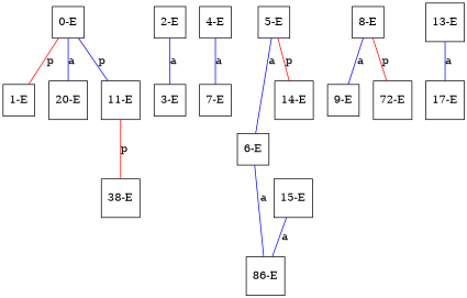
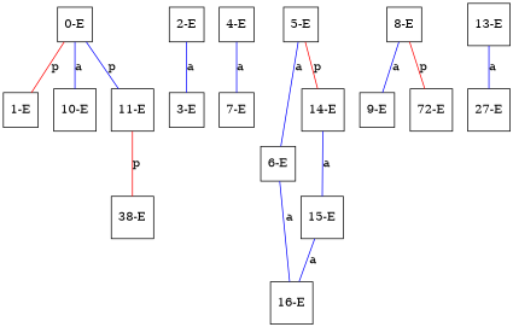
  graph {
    node [color=black shape=square]
    edge [color=blue]
    n1 [label="0-E"]
    n2 [label="1-E"]
-   n3 [label="20-E"]
+   n3 [label="10-E"]
    n4 [label="11-E"]
    n5 [label="38-E"]
    n6 [label="2-E"]
    n7 [label="3-E"]
    n8 [label="4-E"]
    n9 [label="7-E"]
    n10 [label="5-E"]
    n11 [label="6-E"]
    n12 [label="14-E"]
-   n13 [label="86-E"]
+   n13 [label="16-E"]
    n14 [label="15-E"]
    n15 [label="8-E"]
    n16 [label="9-E"]
    n17 [label="72-E"]
    n18 [label="13-E"]
-   n19 [label="17-E"]
+   n19 [label="27-E"]
    n1 -- n2 [color=red label=p]
    n1 -- n3 [label=a]
    n1 -- n4 [label=p]
    n4 -- n5 [color=red label=p]
    n6 -- n7 [label=a]
    n8 -- n9 [label=a]
    n10 -- n11 [label=a]
    n10 -- n12 [color=red label=p]
    n11 -- n13 [label=a]
+   n12 -- n14 [label=a]
    n14 -- n13 [label=a]
    n15 -- n16 [label=a]
    n15 -- n17 [color=red label=p]
    n18 -- n19 [label=a]
  }
